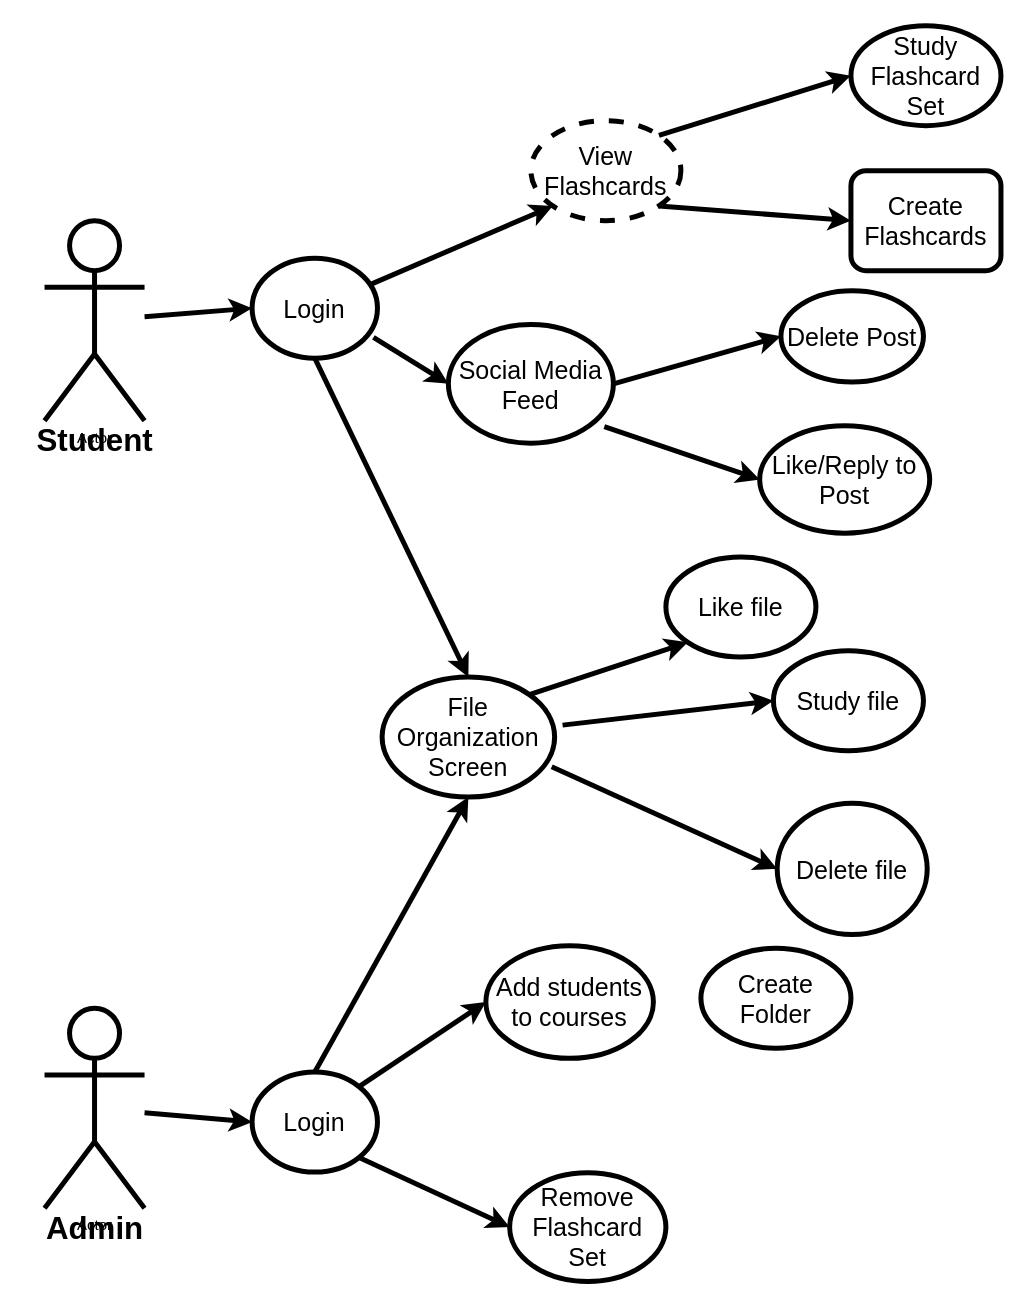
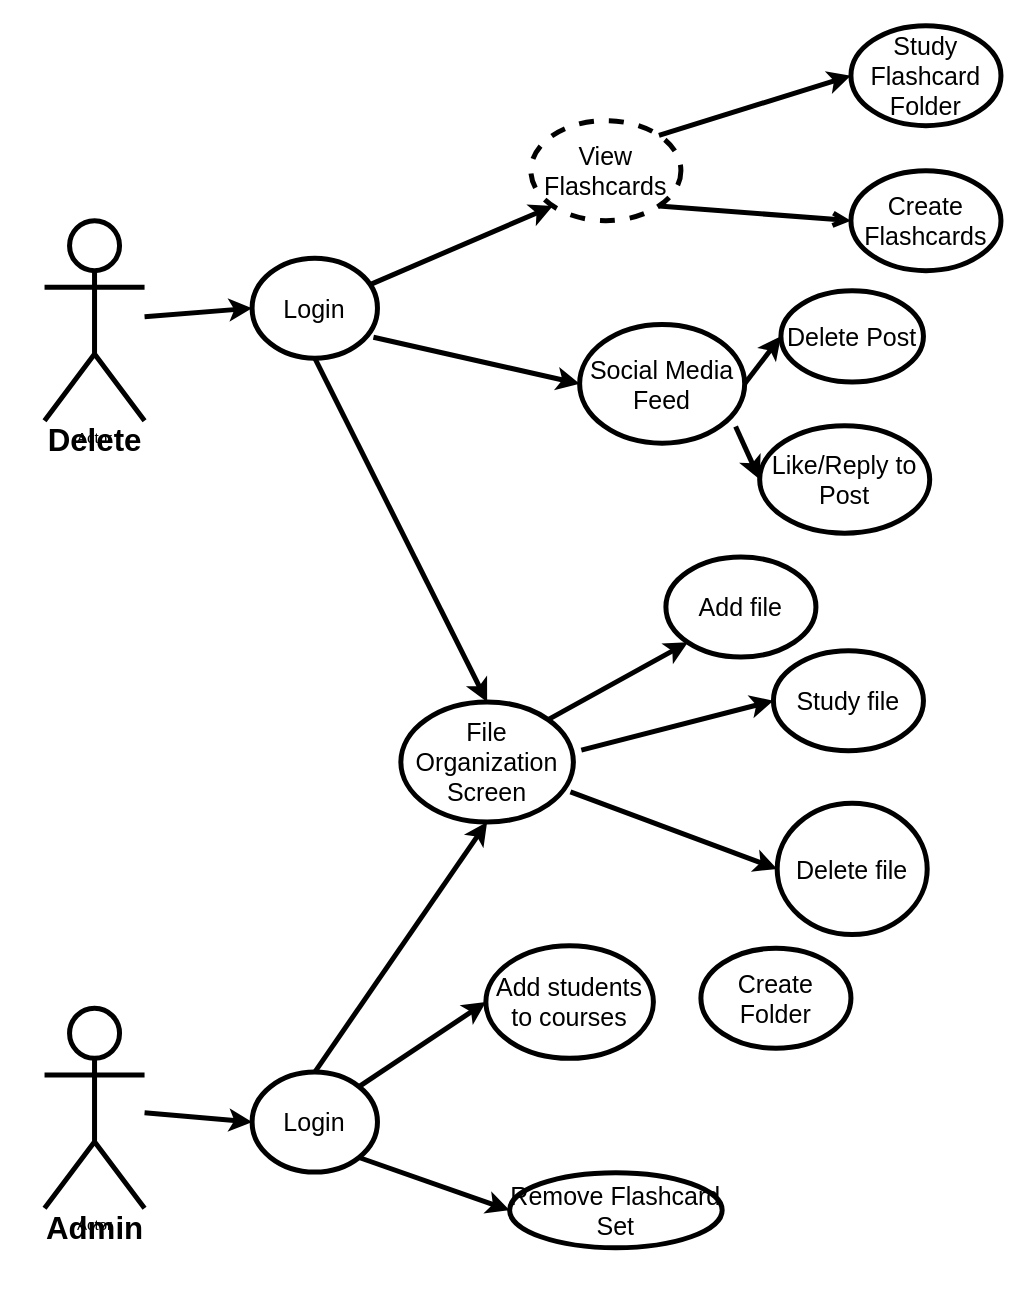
  <mxCell id="0" />
  <mxCell id="1" parent="0" />
  <mxCell id="2" value="Actor" style="shape=umlActor;verticalLabelPosition=bottom;verticalAlign=top;html=1;outlineConnect=0;strokeColor=#000000;fillColor=none;fontSize=12;strokeWidth=4;" vertex="1" parent="1"><mxGeometry x="35" y="176" width="80" height="160" as="geometry" /></mxCell>
- <mxCell id="3" value="&lt;font color=&quot;#000000&quot; style=&quot;font-size: 25px;&quot;&gt;Student&lt;/font&gt;" style="text;html=1;fontSize=25;fontStyle=1;verticalAlign=middle;align=center;" vertex="1" parent="1"><mxGeometry x="20" y="336" width="110" height="30" as="geometry" /></mxCell>
+ <mxCell id="3" value="&lt;font color=&quot;#000000&quot; style=&quot;font-size: 25px;&quot;&gt;Delete&lt;/font&gt;" style="text;html=1;fontSize=25;fontStyle=1;verticalAlign=middle;align=center;" vertex="1" parent="1"><mxGeometry x="20" y="336" width="110" height="30" as="geometry" /></mxCell>
  <mxCell id="4" value="Actor" style="shape=umlActor;verticalLabelPosition=bottom;verticalAlign=top;html=1;outlineConnect=0;strokeColor=#000000;fillColor=none;fontSize=12;strokeWidth=4;" vertex="1" parent="1"><mxGeometry x="35" y="806" width="80" height="160" as="geometry" /></mxCell>
  <mxCell id="5" value="&lt;font color=&quot;#000000&quot; style=&quot;font-size: 25px;&quot;&gt;Admin&lt;/font&gt;" style="text;html=1;fontSize=25;fontStyle=1;verticalAlign=middle;align=center;" vertex="1" parent="1"><mxGeometry x="20" y="966" width="110" height="30" as="geometry" /></mxCell>
  <mxCell id="6" value="&lt;font style=&quot;font-size: 20px;&quot;&gt;Login&lt;/font&gt;" style="ellipse;whiteSpace=wrap;html=1;strokeColor=#000000;strokeWidth=4;fontSize=12;fontColor=#000000;fillColor=none;" vertex="1" parent="1"><mxGeometry x="201" y="206" width="100.29" height="80" as="geometry" /></mxCell>
  <mxCell id="7" value="" style="endArrow=classic;html=1;strokeColor=#000000;strokeWidth=4;fontSize=12;fontColor=#000000;entryX=0;entryY=0.5;entryDx=0;entryDy=0;" edge="1" parent="1" source="4" target="16"><mxGeometry width="50" height="50" relative="1" as="geometry"><mxPoint x="417" y="450" as="sourcePoint" /><mxPoint x="190" y="513" as="targetPoint" /></mxGeometry></mxCell>
  <mxCell id="8" value="&lt;span style=&quot;font-size: 20px;&quot;&gt;View Flashcards&lt;/span&gt;" style="ellipse;whiteSpace=wrap;html=1;strokeColor=#000000;strokeWidth=4;fontSize=12;fontColor=#000000;fillColor=none;dashed=1;" vertex="1" parent="1"><mxGeometry x="424" y="96" width="120" height="80" as="geometry" /></mxCell>
- <mxCell id="9" value="Create Flashcards" style="whiteSpace=wrap;html=1;strokeColor=#000000;strokeWidth=4;fontSize=20;fontColor=#000000;fillColor=none;rounded=1;" vertex="1" parent="1"><mxGeometry x="680" y="136" width="120" height="80" as="geometry" /></mxCell>
+ <mxCell id="9" value="Create Flashcards" style="ellipse;whiteSpace=wrap;html=1;strokeColor=#000000;strokeWidth=4;fontSize=20;fontColor=#000000;fillColor=none;" vertex="1" parent="1"><mxGeometry x="680" y="136" width="120" height="80" as="geometry" /></mxCell>
  <mxCell id="10" value="" style="endArrow=classic;html=1;strokeColor=#000000;strokeWidth=4;fontSize=20;fontColor=#000000;entryX=0;entryY=1;entryDx=0;entryDy=0;" edge="1" parent="1" source="6" target="8"><mxGeometry width="50" height="50" relative="1" as="geometry"><mxPoint x="110" y="111" as="sourcePoint" /><mxPoint x="285" y="191" as="targetPoint" /></mxGeometry></mxCell>
- <mxCell id="11" value="" style="endArrow=classic;html=1;strokeColor=#000000;strokeWidth=4;fontSize=20;fontColor=#000000;entryX=0;entryY=0.5;entryDx=0;entryDy=0;exitX=1;exitY=1;exitDx=0;exitDy=0;" edge="1" parent="1" source="8" target="9"><mxGeometry width="50" height="50" relative="1" as="geometry"><mxPoint x="251" y="371" as="sourcePoint" /><mxPoint x="467" y="368" as="targetPoint" /></mxGeometry></mxCell>
- <mxCell id="12" value="Study Flashcard Set" style="ellipse;whiteSpace=wrap;html=1;strokeColor=#000000;strokeWidth=4;fontSize=20;fontColor=#000000;fillColor=none;" vertex="1" parent="1"><mxGeometry x="680" y="20" width="120" height="80" as="geometry" /></mxCell>
+ <mxCell id="11" value="" style="endArrow=open;html=1;strokeColor=#000000;strokeWidth=4;fontSize=20;fontColor=#000000;entryX=0;entryY=0.5;entryDx=0;entryDy=0;exitX=1;exitY=1;exitDx=0;exitDy=0;" edge="1" parent="1" source="8" target="9"><mxGeometry width="50" height="50" relative="1" as="geometry"><mxPoint x="251" y="371" as="sourcePoint" /><mxPoint x="467" y="368" as="targetPoint" /></mxGeometry></mxCell>
+ <mxCell id="12" value="Study Flashcard Folder" style="ellipse;whiteSpace=wrap;html=1;strokeColor=#000000;strokeWidth=4;fontSize=20;fontColor=#000000;fillColor=none;" vertex="1" parent="1"><mxGeometry x="680" y="20" width="120" height="80" as="geometry" /></mxCell>
  <mxCell id="13" value="" style="endArrow=classic;html=1;strokeColor=#000000;strokeWidth=4;fontSize=20;fontColor=#000000;exitX=1;exitY=0;exitDx=0;exitDy=0;entryX=0;entryY=0.5;entryDx=0;entryDy=0;" edge="1" parent="1" source="8" target="12"><mxGeometry width="50" height="50" relative="1" as="geometry"><mxPoint x="417" y="394" as="sourcePoint" /><mxPoint x="467" y="344" as="targetPoint" /></mxGeometry></mxCell>
- <mxCell id="14" value="Remove Flashcard Set" style="ellipse;whiteSpace=wrap;html=1;strokeColor=#000000;strokeWidth=4;fontSize=20;fontColor=#000000;fillColor=none;" vertex="1" parent="1"><mxGeometry x="407" y="937.5" width="125" height="87" as="geometry" /></mxCell>
+ <mxCell id="14" value="Remove Flashcard Set" style="ellipse;whiteSpace=wrap;html=1;strokeColor=#000000;strokeWidth=4;fontSize=20;fontColor=#000000;fillColor=none;" vertex="1" parent="1"><mxGeometry x="407" y="937.5" width="170" height="60" as="geometry" /></mxCell>
  <mxCell id="15" value="" style="endArrow=classic;html=1;strokeColor=#000000;strokeWidth=4;fontSize=20;fontColor=#000000;entryX=0;entryY=0.5;entryDx=0;entryDy=0;exitX=1;exitY=1;exitDx=0;exitDy=0;" edge="1" parent="1" source="16" target="14"><mxGeometry width="50" height="50" relative="1" as="geometry"><mxPoint x="250" y="440" as="sourcePoint" /><mxPoint x="467" y="321" as="targetPoint" /></mxGeometry></mxCell>
  <mxCell id="16" value="&lt;font style=&quot;font-size: 20px;&quot;&gt;Login&lt;/font&gt;" style="ellipse;whiteSpace=wrap;html=1;strokeColor=#000000;strokeWidth=4;fontSize=12;fontColor=#000000;fillColor=none;" vertex="1" parent="1"><mxGeometry x="201" y="857" width="100.29" height="80" as="geometry" /></mxCell>
  <mxCell id="17" value="" style="endArrow=classic;html=1;strokeColor=#000000;strokeWidth=4;fontSize=20;fontColor=#000000;entryX=0;entryY=0.5;entryDx=0;entryDy=0;" edge="1" parent="1" source="2" target="6"><mxGeometry width="50" height="50" relative="1" as="geometry"><mxPoint x="417" y="371" as="sourcePoint" /><mxPoint x="467" y="321" as="targetPoint" /></mxGeometry></mxCell>
- <mxCell id="18" value="Social Media Feed" style="ellipse;whiteSpace=wrap;html=1;strokeColor=#000000;strokeWidth=4;fontSize=20;fontColor=#000000;fillColor=none;" vertex="1" parent="1"><mxGeometry x="358" y="259" width="132" height="95" as="geometry" /></mxCell>
+ <mxCell id="18" value="Social Media Feed" style="ellipse;whiteSpace=wrap;html=1;strokeColor=#000000;strokeWidth=4;fontSize=20;fontColor=#000000;fillColor=none;" vertex="1" parent="1"><mxGeometry x="463" y="259" width="132" height="95" as="geometry" /></mxCell>
  <mxCell id="19" value="" style="endArrow=classic;html=1;strokeColor=#000000;strokeWidth=4;fontSize=20;fontColor=#000000;exitX=0.968;exitY=0.791;exitDx=0;exitDy=0;entryX=0;entryY=0.5;entryDx=0;entryDy=0;exitPerimeter=0;" edge="1" parent="1" source="6" target="18"><mxGeometry width="50" height="50" relative="1" as="geometry"><mxPoint x="417" y="359" as="sourcePoint" /><mxPoint x="467" y="309" as="targetPoint" /></mxGeometry></mxCell>
  <mxCell id="20" value="Add students to courses" style="ellipse;whiteSpace=wrap;html=1;strokeColor=#000000;strokeWidth=4;fontSize=20;fontColor=#000000;fillColor=none;" vertex="1" parent="1"><mxGeometry x="388" y="756" width="134" height="90" as="geometry" /></mxCell>
  <mxCell id="21" value="" style="endArrow=classic;html=1;strokeColor=#000000;strokeWidth=4;fontSize=20;fontColor=#000000;exitX=1;exitY=0;exitDx=0;exitDy=0;entryX=0;entryY=0.5;entryDx=0;entryDy=0;" edge="1" parent="1" source="16" target="20"><mxGeometry width="50" height="50" relative="1" as="geometry"><mxPoint x="417" y="654" as="sourcePoint" /><mxPoint x="467" y="604" as="targetPoint" /></mxGeometry></mxCell>
- <mxCell id="22" value="File Organization Screen" style="ellipse;whiteSpace=wrap;html=1;strokeColor=#000000;strokeWidth=4;fontSize=20;fontColor=#000000;fillColor=none;" vertex="1" parent="1"><mxGeometry x="305" y="541" width="138" height="96" as="geometry" /></mxCell>
+ <mxCell id="22" value="File Organization Screen" style="ellipse;whiteSpace=wrap;html=1;strokeColor=#000000;strokeWidth=4;fontSize=20;fontColor=#000000;fillColor=none;" vertex="1" parent="1"><mxGeometry x="320" y="561" width="138" height="96" as="geometry" /></mxCell>
  <mxCell id="23" value="" style="endArrow=classic;html=1;strokeColor=#000000;strokeWidth=4;fontSize=20;fontColor=#000000;exitX=0.5;exitY=0;exitDx=0;exitDy=0;entryX=0.5;entryY=1;entryDx=0;entryDy=0;" edge="1" parent="1" source="16" target="22"><mxGeometry width="50" height="50" relative="1" as="geometry"><mxPoint x="417" y="629" as="sourcePoint" /><mxPoint x="467" y="579" as="targetPoint" /></mxGeometry></mxCell>
  <mxCell id="24" value="" style="endArrow=classic;html=1;strokeColor=#000000;strokeWidth=4;fontSize=20;fontColor=#000000;exitX=0.5;exitY=1;exitDx=0;exitDy=0;entryX=0.5;entryY=0;entryDx=0;entryDy=0;" edge="1" parent="1" source="6" target="22"><mxGeometry width="50" height="50" relative="1" as="geometry"><mxPoint x="417" y="629" as="sourcePoint" /><mxPoint x="467" y="579" as="targetPoint" /></mxGeometry></mxCell>
  <mxCell id="25" value="Delete Post" style="ellipse;whiteSpace=wrap;html=1;strokeColor=#000000;strokeWidth=4;fontSize=20;fontColor=#000000;fillColor=none;" vertex="1" parent="1"><mxGeometry x="624" y="232" width="114" height="73" as="geometry" /></mxCell>
  <mxCell id="26" value="Like/Reply to Post" style="ellipse;whiteSpace=wrap;html=1;strokeColor=#000000;strokeWidth=4;fontSize=20;fontColor=#000000;fillColor=none;" vertex="1" parent="1"><mxGeometry x="607" y="340" width="136" height="86" as="geometry" /></mxCell>
  <mxCell id="27" value="" style="endArrow=classic;html=1;strokeColor=#000000;strokeWidth=4;fontSize=20;fontColor=#000000;exitX=0.945;exitY=0.86;exitDx=0;exitDy=0;exitPerimeter=0;entryX=0;entryY=0.5;entryDx=0;entryDy=0;" edge="1" parent="1" source="18" target="26"><mxGeometry width="50" height="50" relative="1" as="geometry"><mxPoint x="417" y="463" as="sourcePoint" /><mxPoint x="467" y="413" as="targetPoint" /></mxGeometry></mxCell>
  <mxCell id="28" value="" style="endArrow=classic;html=1;strokeColor=#000000;strokeWidth=4;fontSize=20;fontColor=#000000;entryX=0;entryY=0.5;entryDx=0;entryDy=0;exitX=1;exitY=0.5;exitDx=0;exitDy=0;" edge="1" parent="1" source="18" target="25"><mxGeometry width="50" height="50" relative="1" as="geometry"><mxPoint x="417" y="463" as="sourcePoint" /><mxPoint x="467" y="413" as="targetPoint" /></mxGeometry></mxCell>
  <mxCell id="29" value="Create Folder" style="ellipse;whiteSpace=wrap;html=1;strokeColor=#000000;strokeWidth=4;fontSize=20;fontColor=#000000;fillColor=none;" vertex="1" parent="1"><mxGeometry x="560" y="758" width="120" height="80" as="geometry" /></mxCell>
- <mxCell id="30" value="Like file" style="ellipse;whiteSpace=wrap;html=1;strokeColor=#000000;strokeWidth=4;fontSize=20;fontColor=#000000;fillColor=none;" vertex="1" parent="1"><mxGeometry x="532" y="445" width="120" height="80" as="geometry" /></mxCell>
+ <mxCell id="30" value="Add file" style="ellipse;whiteSpace=wrap;html=1;strokeColor=#000000;strokeWidth=4;fontSize=20;fontColor=#000000;fillColor=none;" vertex="1" parent="1"><mxGeometry x="532" y="445" width="120" height="80" as="geometry" /></mxCell>
  <mxCell id="31" value="Study file" style="ellipse;whiteSpace=wrap;html=1;strokeColor=#000000;strokeWidth=4;fontSize=20;fontColor=#000000;fillColor=none;" vertex="1" parent="1"><mxGeometry x="618" y="520" width="120" height="80" as="geometry" /></mxCell>
  <mxCell id="32" value="Delete file" style="ellipse;whiteSpace=wrap;html=1;strokeColor=#000000;strokeWidth=4;fontSize=20;fontColor=#000000;fillColor=none;" vertex="1" parent="1"><mxGeometry x="621" y="642" width="120" height="105" as="geometry" /></mxCell>
  <mxCell id="33" value="" style="endArrow=classic;html=1;strokeColor=#000000;strokeWidth=4;fontSize=20;fontColor=#000000;exitX=1;exitY=0;exitDx=0;exitDy=0;entryX=0;entryY=1;entryDx=0;entryDy=0;" edge="1" parent="1" source="22" target="30"><mxGeometry width="50" height="50" relative="1" as="geometry"><mxPoint x="417" y="606" as="sourcePoint" /><mxPoint x="467" y="556" as="targetPoint" /></mxGeometry></mxCell>
  <mxCell id="34" value="" style="endArrow=classic;html=1;strokeColor=#000000;strokeWidth=4;fontSize=20;fontColor=#000000;exitX=1.046;exitY=0.401;exitDx=0;exitDy=0;exitPerimeter=0;entryX=0;entryY=0.5;entryDx=0;entryDy=0;" edge="1" parent="1" source="22" target="31"><mxGeometry width="50" height="50" relative="1" as="geometry"><mxPoint x="417" y="606" as="sourcePoint" /><mxPoint x="467" y="556" as="targetPoint" /></mxGeometry></mxCell>
  <mxCell id="35" value="" style="endArrow=classic;html=1;strokeColor=#000000;strokeWidth=4;fontSize=20;fontColor=#000000;exitX=0.983;exitY=0.748;exitDx=0;exitDy=0;exitPerimeter=0;entryX=0;entryY=0.5;entryDx=0;entryDy=0;" edge="1" parent="1" source="22" target="32"><mxGeometry width="50" height="50" relative="1" as="geometry"><mxPoint x="417" y="606" as="sourcePoint" /><mxPoint x="467" y="556" as="targetPoint" /></mxGeometry></mxCell>
